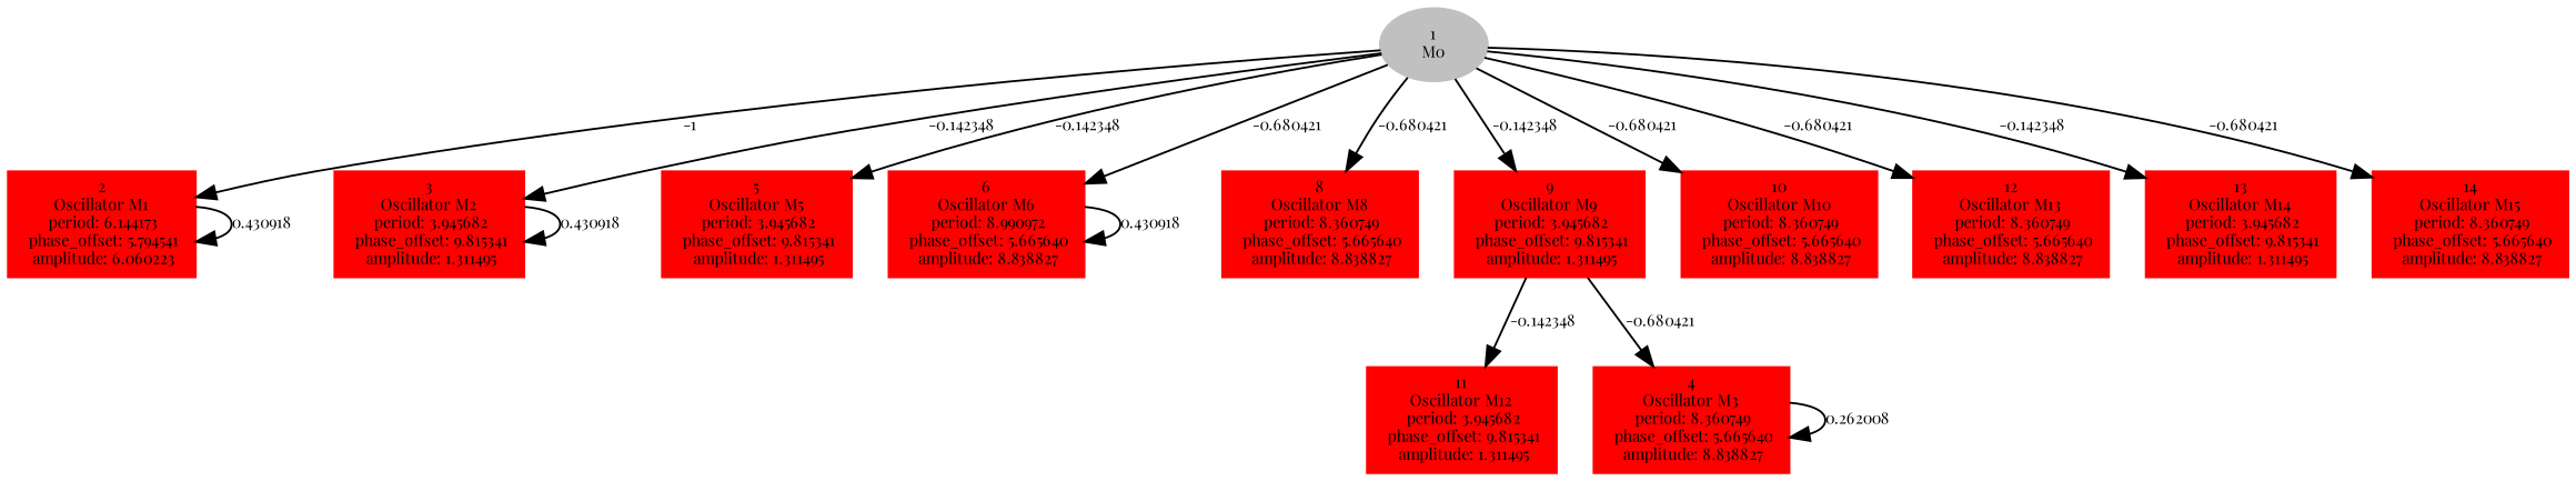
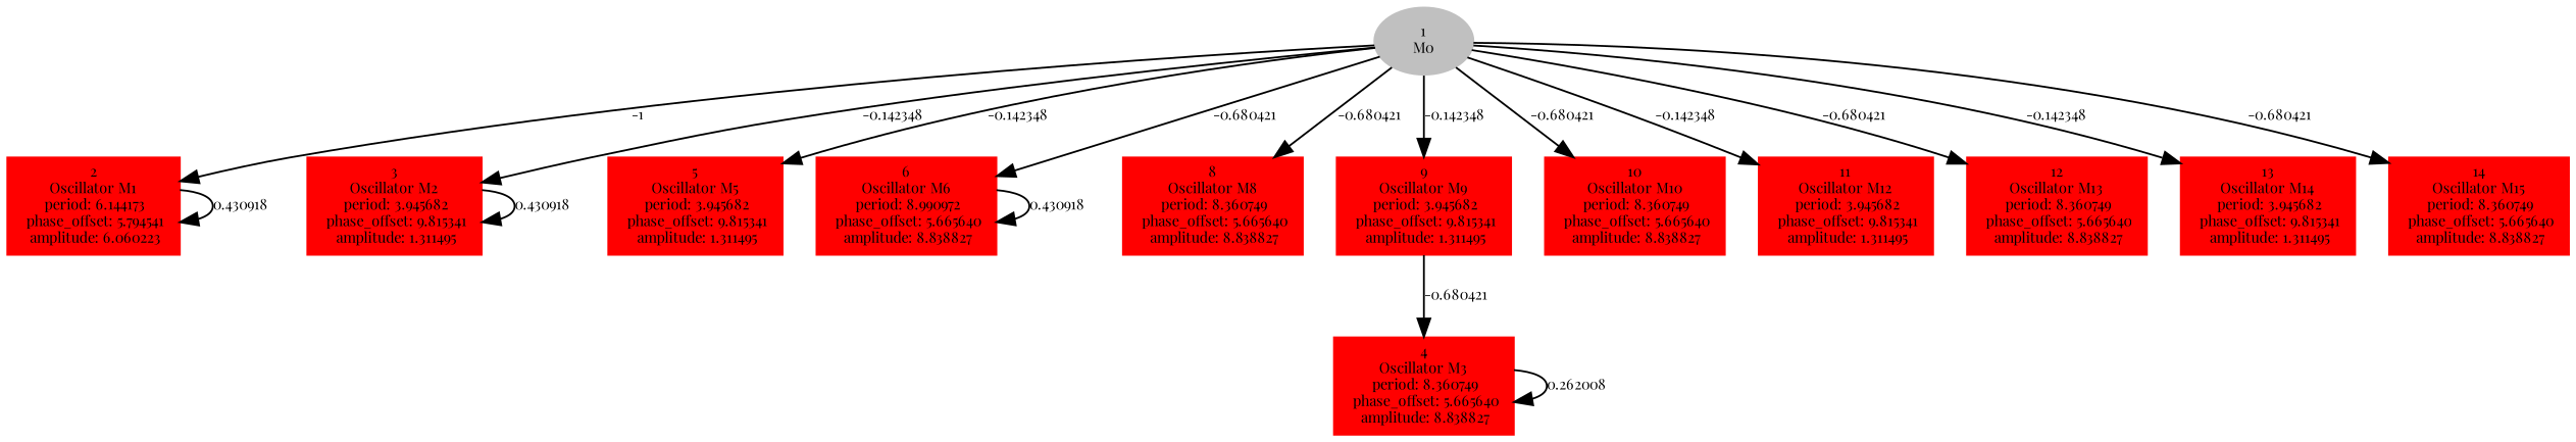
  digraph {
    fontname="Playfair Display"
    forcelabels=true
    node [color=red fontname="Playfair Display" fontsize=8 style=filled shape=box]
    edge [fontname="Playfair Display" fontsize=8]
    n1 [color=grey label=<1<BR/>M0> shape=""]
    n2 [label=<2<BR />Oscillator M1<BR /> period: 6.144173<BR /> phase_offset: 5.794541<BR /> amplitude: 6.060223>]
    n3 [label=<3<BR />Oscillator M2<BR /> period: 3.945682<BR /> phase_offset: 9.815341<BR /> amplitude: 1.311495>]
    n4 [label=<5<BR />Oscillator M5<BR /> period: 3.945682<BR /> phase_offset: 9.815341<BR /> amplitude: 1.311495>]
    n5 [label=<6<BR />Oscillator M6<BR /> period: 8.990972<BR /> phase_offset: 5.665640<BR /> amplitude: 8.838827>]
    n6 [label=<8<BR />Oscillator M8<BR /> period: 8.360749<BR /> phase_offset: 5.665640<BR /> amplitude: 8.838827>]
    n7 [label=<9<BR />Oscillator M9<BR /> period: 3.945682<BR /> phase_offset: 9.815341<BR /> amplitude: 1.311495>]
    n8 [label=<10<BR />Oscillator M10<BR /> period: 8.360749<BR /> phase_offset: 5.665640<BR /> amplitude: 8.838827>]
    n9 [label=<11<BR />Oscillator M12<BR /> period: 3.945682<BR /> phase_offset: 9.815341<BR /> amplitude: 1.311495>]
    n10 [label=<12<BR />Oscillator M13<BR /> period: 8.360749<BR /> phase_offset: 5.665640<BR /> amplitude: 8.838827>]
    n11 [label=<13<BR />Oscillator M14<BR /> period: 3.945682<BR /> phase_offset: 9.815341<BR /> amplitude: 1.311495>]
    n12 [label=<14<BR />Oscillator M15<BR /> period: 8.360749<BR /> phase_offset: 5.665640<BR /> amplitude: 8.838827>]
    n13 [label=<4<BR />Oscillator M3<BR /> period: 8.360749<BR /> phase_offset: 5.665640<BR /> amplitude: 8.838827>]
    n1 -> n2 [label="-1 "]
    n1 -> n3 [label="-0.142348 "]
    n1 -> n4 [label="-0.142348 "]
    n1 -> n5 [label="-0.680421 "]
    n1 -> n6 [label="-0.680421 "]
    n1 -> n7 [label="-0.142348 "]
    n1 -> n8 [label="-0.680421 "]
-   n7 -> n9 [label="-0.142348 "]
+   n1 -> n9 [label="-0.142348 "]
    n1 -> n10 [label="-0.680421 "]
    n1 -> n11 [label="-0.142348 "]
    n1 -> n12 [label="-0.680421 "]
    n2 -> n2 [label="0.430918 "]
    n3 -> n3 [label="0.430918 "]
    n5 -> n5 [label="0.430918 "]
    n7 -> n13 [label="-0.680421 "]
    n13 -> n13 [label="0.262008 "]
  }
